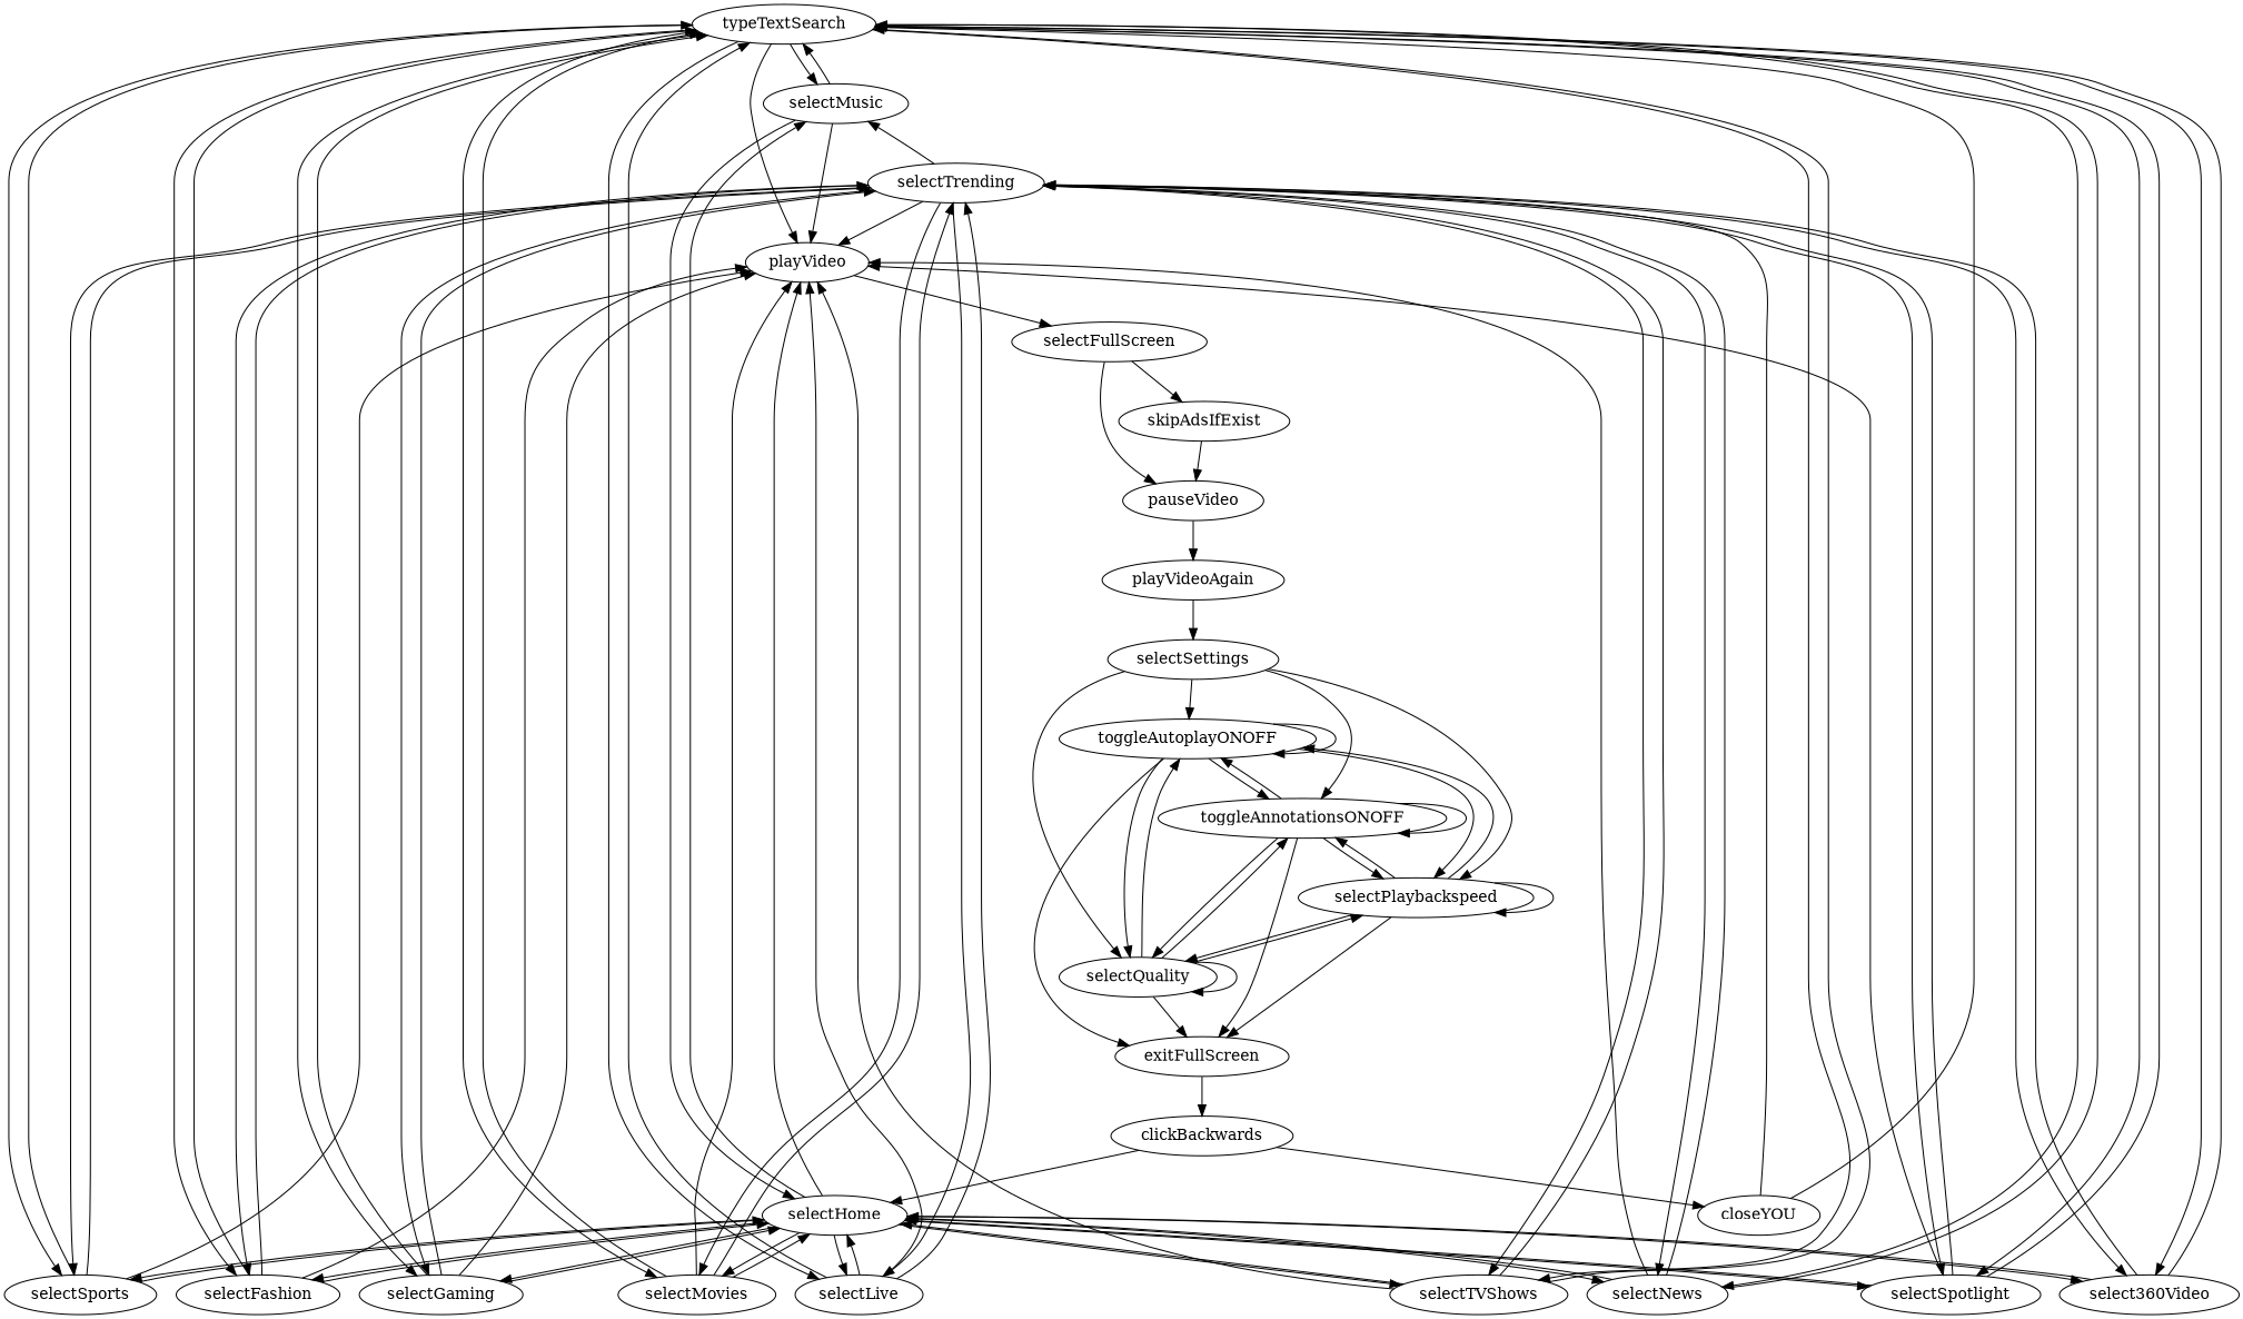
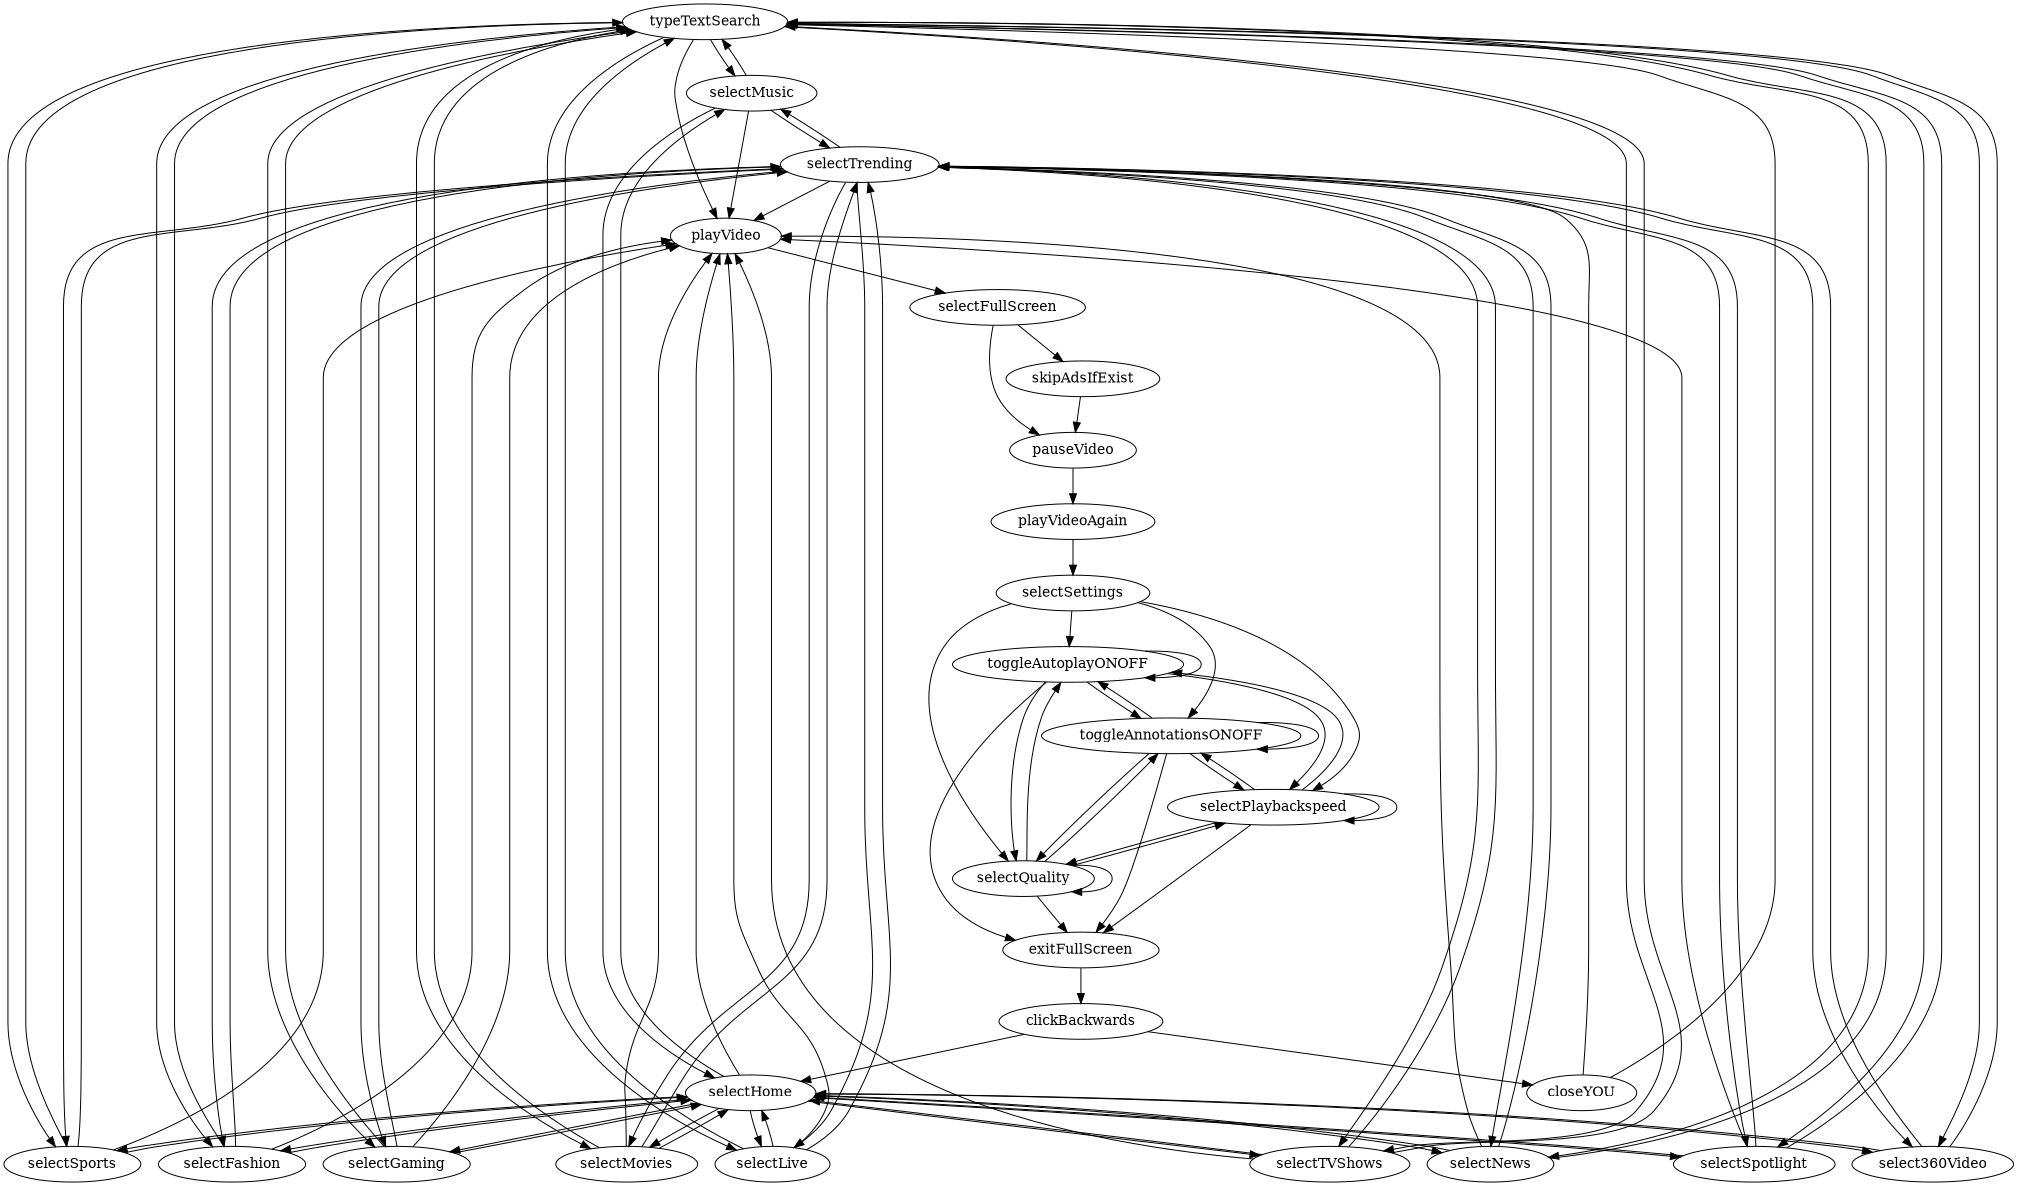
  strict digraph {
    n1 [label=typeTextSearch]
    n2 [label=selectMusic]
    n3 [label=selectSports]
    n4 [label=selectGaming]
    n5 [label=selectMovies]
    n6 [label=selectTVShows]
    n7 [label=selectNews]
    n8 [label=selectLive]
    n9 [label=selectFashion]
    n10 [label=selectSpotlight]
    n11 [label=select360Video]
    n12 [label=playVideo]
    n13 [label=selectHome]
    n14 [label=selectTrending]
    n15 [label=selectFullScreen]
    n16 [label=skipAdsIfExist]
    n17 [label=pauseVideo]
    n18 [label=playVideoAgain]
    n19 [label=selectSettings]
    n20 [label=toggleAutoplayONOFF]
    n21 [label=toggleAnnotationsONOFF]
    n22 [label=selectPlaybackspeed]
    n23 [label=selectQuality]
    n24 [label=exitFullScreen]
    n25 [label=clickBackwards]
    n26 [label=closeYOU]
    n1 -> n2
    n1 -> n3
    n1 -> n4
    n1 -> n5
    n1 -> n6
    n1 -> n7
    n1 -> n8
    n1 -> n9
    n1 -> n10
    n1 -> n11
    n1 -> n12
    n2 -> n1
    n2 -> n12
    n2 -> n13
+   n2 -> n14
    n3 -> n1
    n3 -> n12
    n3 -> n13
    n3 -> n14
    n4 -> n1
    n4 -> n12
    n4 -> n13
    n4 -> n14
    n5 -> n1
    n5 -> n12
    n5 -> n13
    n5 -> n14
    n6 -> n1
    n6 -> n12
    n6 -> n13
    n6 -> n14
    n7 -> n1
    n7 -> n12
    n7 -> n13
    n7 -> n14
    n8 -> n1
    n8 -> n12
    n8 -> n13
    n8 -> n14
    n9 -> n1
    n9 -> n12
    n9 -> n13
    n9 -> n14
    n10 -> n1
    n10 -> n12
    n10 -> n13
    n10 -> n14
    n11 -> n1
    n11 -> n13
    n11 -> n14
    n12 -> n15
    n13 -> n2
    n13 -> n3
    n13 -> n4
    n13 -> n5
    n13 -> n6
    n13 -> n7
    n13 -> n8
    n13 -> n9
    n13 -> n10
    n13 -> n11
    n13 -> n12
    n14 -> n2
    n14 -> n3
    n14 -> n4
    n14 -> n5
    n14 -> n6
    n14 -> n7
    n14 -> n8
    n14 -> n9
    n14 -> n10
    n14 -> n11
    n14 -> n12
    n15 -> n16
    n15 -> n17
    n16 -> n17
    n17 -> n18
    n18 -> n19
    n19 -> n20
    n19 -> n21
    n19 -> n22
    n19 -> n23
    n20 -> n20
    n20 -> n21
    n20 -> n22
    n20 -> n23
    n20 -> n24
    n21 -> n20
    n21 -> n21
    n21 -> n22
    n21 -> n23
    n21 -> n24
    n22 -> n20
    n22 -> n21
    n22 -> n22
    n22 -> n23
    n22 -> n24
    n23 -> n20
    n23 -> n21
    n23 -> n22
    n23 -> n23
    n23 -> n24
    n24 -> n25
    n25 -> n13
    n25 -> n26
    n26 -> n1
    n26 -> n14
  }
